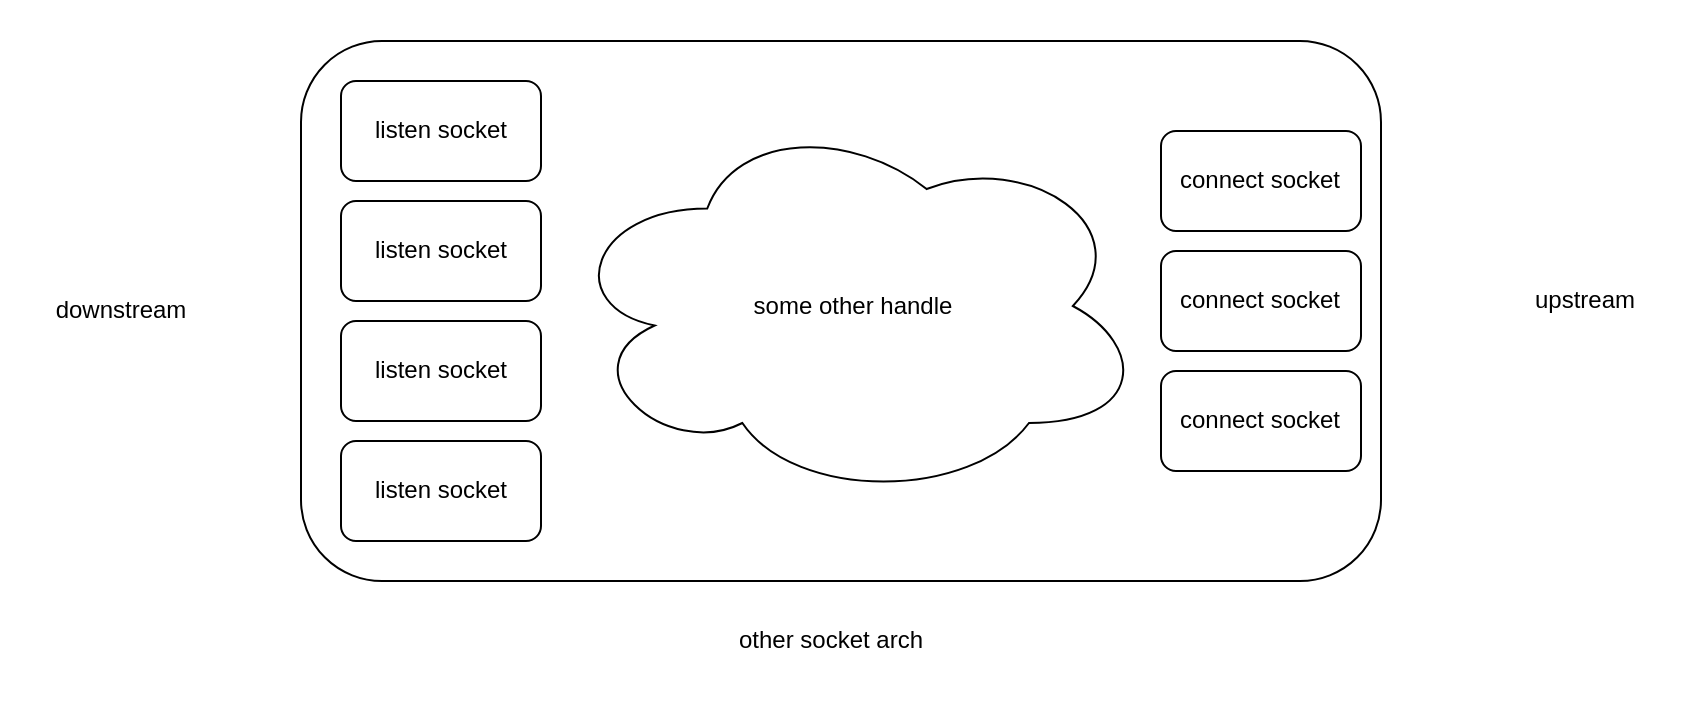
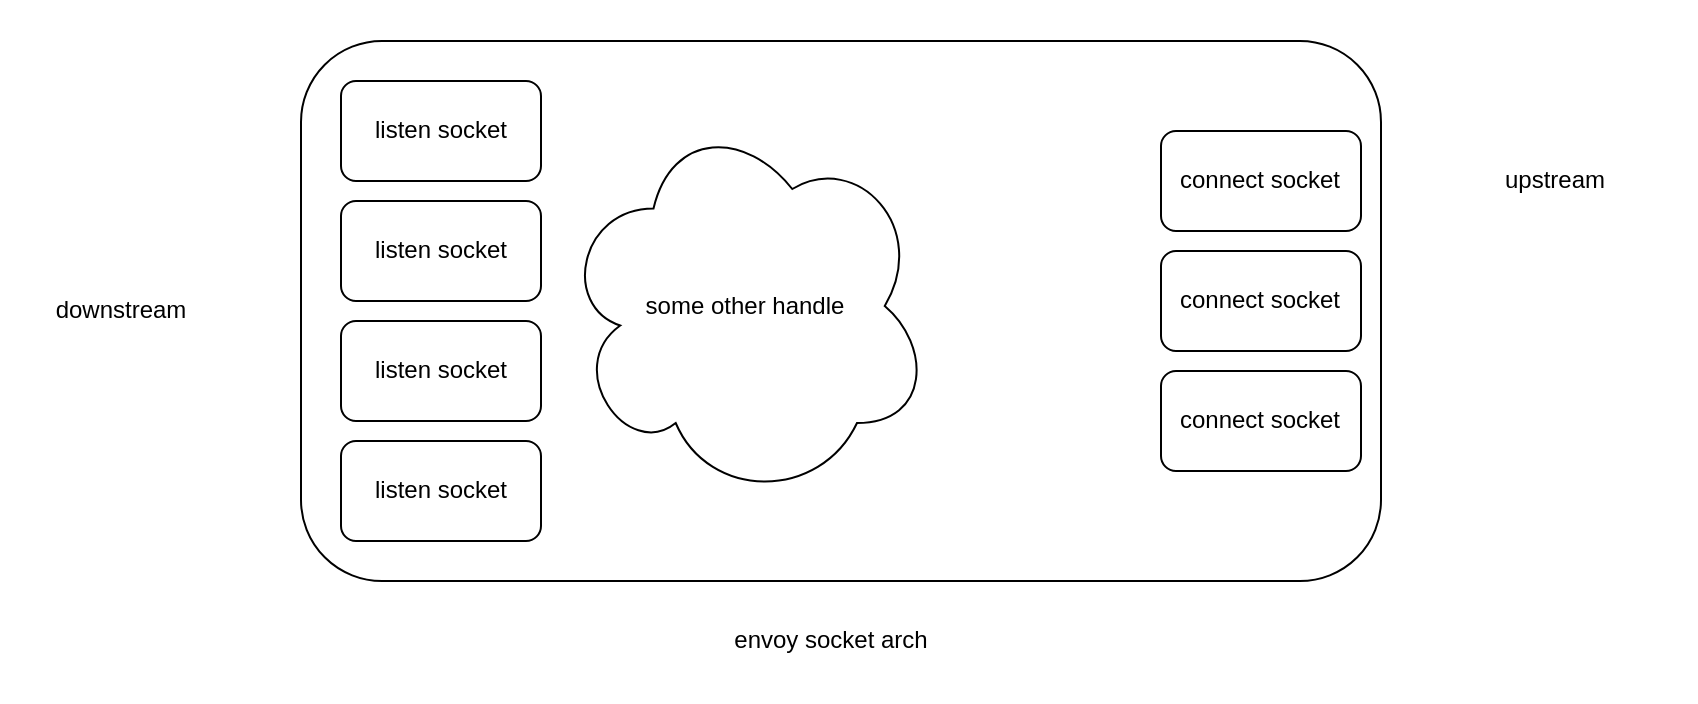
  <mxCell id="0" />
  <mxCell id="1" parent="0" />
  <mxCell id="2" value="" style="rounded=1;whiteSpace=wrap;html=1;" vertex="1" parent="1"><mxGeometry x="150" y="20" width="540" height="270" as="geometry" /></mxCell>
- <mxCell id="3" value="upstream" style="text;html=1;align=center;verticalAlign=middle;resizable=0;points=[];autosize=1;strokeColor=none;fillColor=none;" vertex="1" parent="1"><mxGeometry x="757" y="140" width="70" height="20" as="geometry" /></mxCell>
+ <mxCell id="3" value="upstream" style="text;html=1;align=center;verticalAlign=middle;resizable=0;points=[];autosize=1;strokeColor=none;fillColor=none;" vertex="1" parent="1"><mxGeometry x="742" y="80" width="70" height="20" as="geometry" /></mxCell>
  <mxCell id="4" value="downstream" style="text;html=1;align=center;verticalAlign=middle;resizable=0;points=[];autosize=1;strokeColor=none;fillColor=none;" vertex="1" parent="1"><mxGeometry x="20" y="145" width="80" height="20" as="geometry" /></mxCell>
  <mxCell id="5" value="" style="rounded=1;whiteSpace=wrap;html=1;" vertex="1" parent="1"><mxGeometry x="170" y="40" width="100" height="50" as="geometry" /></mxCell>
  <mxCell id="6" value="" style="rounded=1;whiteSpace=wrap;html=1;" vertex="1" parent="1"><mxGeometry x="170" y="100" width="100" height="50" as="geometry" /></mxCell>
  <mxCell id="7" value="" style="rounded=1;whiteSpace=wrap;html=1;" vertex="1" parent="1"><mxGeometry x="170" y="160" width="100" height="50" as="geometry" /></mxCell>
  <mxCell id="8" value="" style="rounded=1;whiteSpace=wrap;html=1;" vertex="1" parent="1"><mxGeometry x="170" y="220" width="100" height="50" as="geometry" /></mxCell>
  <mxCell id="9" value="listen socket" style="text;html=1;align=center;verticalAlign=middle;resizable=0;points=[];autosize=1;strokeColor=none;fillColor=none;" vertex="1" parent="1"><mxGeometry x="180" y="55" width="80" height="20" as="geometry" /></mxCell>
  <mxCell id="10" value="listen socket" style="text;html=1;align=center;verticalAlign=middle;resizable=0;points=[];autosize=1;strokeColor=none;fillColor=none;" vertex="1" parent="1"><mxGeometry x="180" y="115" width="80" height="20" as="geometry" /></mxCell>
  <mxCell id="11" value="listen socket" style="text;html=1;align=center;verticalAlign=middle;resizable=0;points=[];autosize=1;strokeColor=none;fillColor=none;" vertex="1" parent="1"><mxGeometry x="180" y="235" width="80" height="20" as="geometry" /></mxCell>
  <mxCell id="12" value="listen socket" style="text;html=1;align=center;verticalAlign=middle;resizable=0;points=[];autosize=1;strokeColor=none;fillColor=none;" vertex="1" parent="1"><mxGeometry x="180" y="175" width="80" height="20" as="geometry" /></mxCell>
  <mxCell id="13" value="connect socket" style="rounded=1;whiteSpace=wrap;html=1;" vertex="1" parent="1"><mxGeometry x="580" y="65" width="100" height="50" as="geometry" /></mxCell>
  <mxCell id="14" value="&lt;span style=&quot;&quot;&gt;connect socket&lt;/span&gt;" style="rounded=1;whiteSpace=wrap;html=1;" vertex="1" parent="1"><mxGeometry x="580" y="125" width="100" height="50" as="geometry" /></mxCell>
  <mxCell id="15" value="&lt;span style=&quot;&quot;&gt;connect socket&lt;/span&gt;" style="rounded=1;whiteSpace=wrap;html=1;" vertex="1" parent="1"><mxGeometry x="580" y="185" width="100" height="50" as="geometry" /></mxCell>
- <mxCell id="16" value="some other handle" style="ellipse;shape=cloud;whiteSpace=wrap;html=1;" vertex="1" parent="1"><mxGeometry x="280" y="55" width="292.5" height="195" as="geometry" /></mxCell>
- <mxCell id="17" value="other socket arch" style="text;html=1;align=center;verticalAlign=middle;resizable=0;points=[];autosize=1;strokeColor=none;fillColor=none;" vertex="1" parent="1"><mxGeometry x="360" y="310" width="110" height="20" as="geometry" /></mxCell>
+ <mxCell id="16" value="some other handle" style="ellipse;shape=cloud;whiteSpace=wrap;html=1;" vertex="1" parent="1"><mxGeometry x="280" y="55" width="185" height="195" as="geometry" /></mxCell>
+ <mxCell id="17" value="envoy socket arch" style="text;html=1;align=center;verticalAlign=middle;resizable=0;points=[];autosize=1;strokeColor=none;fillColor=none;" vertex="1" parent="1"><mxGeometry x="360" y="310" width="110" height="20" as="geometry" /></mxCell>
